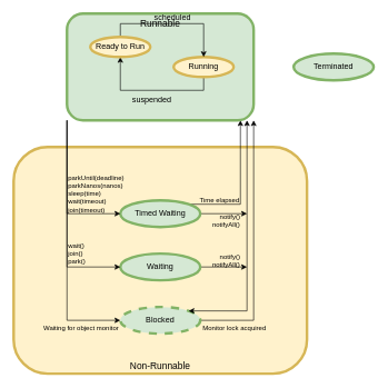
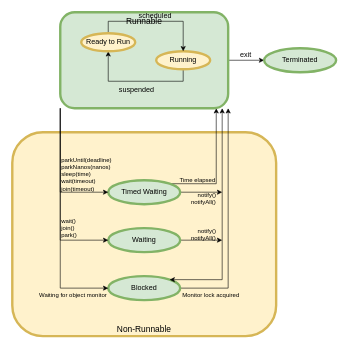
  <mxCell id="0" />
  <mxCell id="1" parent="0" />
  <mxCell id="2" value="Non-Runnable" style="rounded=1;whiteSpace=wrap;html=1;fillColor=#fff2cc;strokeColor=#d6b656;strokeWidth=4;align=center;verticalAlign=bottom;fontSize=14;" vertex="1" parent="1"><mxGeometry x="20" y="220" width="440" height="340" as="geometry" /></mxCell>
  <mxCell id="3" style="edgeStyle=orthogonalEdgeStyle;rounded=0;orthogonalLoop=1;jettySize=auto;html=1;exitX=1;exitY=0.5;exitDx=0;exitDy=0;labelBackgroundColor=none;fontSize=12;" edge="1" parent="1" source="4"><mxGeometry relative="1" as="geometry"><mxPoint x="370" y="400" as="targetPoint" /></mxGeometry></mxCell>
  <mxCell id="4" value="Waiting" style="ellipse;whiteSpace=wrap;html=1;fillColor=#d5e8d4;strokeColor=#82b366;strokeWidth=4;" vertex="1" parent="1"><mxGeometry x="180" y="380" width="120" height="40" as="geometry" /></mxCell>
  <mxCell id="5" style="edgeStyle=orthogonalEdgeStyle;rounded=0;orthogonalLoop=1;jettySize=auto;html=1;exitX=1;exitY=0;exitDx=0;exitDy=0;entryX=0.929;entryY=1;entryDx=0;entryDy=0;labelBackgroundColor=none;fontSize=12;entryPerimeter=0;" edge="1" parent="1" source="8" target="22"><mxGeometry relative="1" as="geometry"><Array as="points"><mxPoint x="360" y="306" /><mxPoint x="360" y="180" /></Array></mxGeometry></mxCell>
  <mxCell id="6" value="&lt;div style=&quot;font-size: 10px;&quot;&gt;Time elapsed&lt;/div&gt;" style="edgeLabel;html=1;align=right;verticalAlign=middle;resizable=0;points=[];fontSize=10;labelBackgroundColor=none;" vertex="1" connectable="0" parent="5"><mxGeometry x="-0.693" y="1" relative="1" as="geometry"><mxPoint x="46" y="-5" as="offset" /></mxGeometry></mxCell>
  <mxCell id="7" value="" style="edgeStyle=orthogonalEdgeStyle;rounded=0;orthogonalLoop=1;jettySize=auto;html=1;exitX=1;exitY=0.5;exitDx=0;exitDy=0;labelBackgroundColor=none;fontSize=10;startArrow=none;startFill=0;verticalAlign=top;" edge="1" parent="1" source="8"><mxGeometry relative="1" as="geometry"><mxPoint x="370" y="320" as="targetPoint" /></mxGeometry></mxCell>
  <mxCell id="8" value="Timed Waiting" style="ellipse;whiteSpace=wrap;html=1;fillColor=#d5e8d4;strokeColor=#82b366;strokeWidth=4;" vertex="1" parent="1"><mxGeometry x="180" y="300" width="120" height="40" as="geometry" /></mxCell>
  <mxCell id="9" style="edgeStyle=orthogonalEdgeStyle;rounded=0;orthogonalLoop=1;jettySize=auto;html=1;exitX=1;exitY=0.5;exitDx=0;exitDy=0;labelBackgroundColor=none;fontSize=12;entryX=1;entryY=1;entryDx=0;entryDy=0;" edge="1" parent="1" source="11" target="22"><mxGeometry relative="1" as="geometry"><mxPoint x="384" y="180" as="targetPoint" /><Array as="points"><mxPoint x="380" y="480" /></Array></mxGeometry></mxCell>
  <mxCell id="10" value="&lt;div style=&quot;font-size: 10px;&quot;&gt;Monitor lock acquired&lt;/div&gt;" style="edgeLabel;html=1;align=center;verticalAlign=top;resizable=0;points=[];fontSize=10;labelBackgroundColor=none;" vertex="1" connectable="0" parent="9"><mxGeometry x="-0.82" y="1" relative="1" as="geometry"><mxPoint x="16" y="1" as="offset" /></mxGeometry></mxCell>
- <mxCell id="11" value="Blocked" style="ellipse;whiteSpace=wrap;html=1;fillColor=#d5e8d4;strokeColor=#82b366;strokeWidth=4;dashed=1;" vertex="1" parent="1"><mxGeometry x="180" y="460" width="120" height="40" as="geometry" /></mxCell>
+ <mxCell id="11" value="Blocked" style="ellipse;whiteSpace=wrap;html=1;fillColor=#d5e8d4;strokeColor=#82b366;strokeWidth=4;" vertex="1" parent="1"><mxGeometry x="180" y="460" width="120" height="40" as="geometry" /></mxCell>
+ <mxCell id="12" style="edgeStyle=orthogonalEdgeStyle;rounded=0;orthogonalLoop=1;jettySize=auto;html=1;exitX=1;exitY=0.5;exitDx=0;exitDy=0;entryX=0;entryY=0.5;entryDx=0;entryDy=0;" edge="1" parent="1" source="22" target="23"><mxGeometry relative="1" as="geometry" /></mxCell>
+ <mxCell id="13" value="exit" style="edgeLabel;html=1;align=center;verticalAlign=bottom;resizable=0;points=[];fontSize=12;" vertex="1" connectable="0" parent="12"><mxGeometry x="-0.081" y="1" relative="1" as="geometry"><mxPoint as="offset" /></mxGeometry></mxCell>
  <mxCell id="14" style="edgeStyle=orthogonalEdgeStyle;rounded=0;orthogonalLoop=1;jettySize=auto;html=1;exitX=1;exitY=0;exitDx=0;exitDy=0;labelBackgroundColor=none;fontSize=12;startArrow=classic;startFill=1;" edge="1" parent="1" source="11"><mxGeometry relative="1" as="geometry"><mxPoint x="370" y="180" as="targetPoint" /><Array as="points"><mxPoint x="370" y="466" /><mxPoint x="370" y="180" /></Array></mxGeometry></mxCell>
  <mxCell id="15" value="&lt;div style=&quot;font-size: 10px;&quot;&gt;notify()&lt;/div&gt;&lt;div style=&quot;font-size: 10px;&quot;&gt;notifyAll()&lt;br style=&quot;font-size: 10px;&quot;&gt;&lt;/div&gt;" style="edgeLabel;html=1;align=right;verticalAlign=middle;resizable=0;points=[];fontSize=10;labelBackgroundColor=none;" vertex="1" connectable="0" parent="14"><mxGeometry x="-0.696" y="-2" relative="1" as="geometry"><mxPoint x="21" y="-78" as="offset" /></mxGeometry></mxCell>
  <mxCell id="16" style="edgeStyle=orthogonalEdgeStyle;rounded=0;orthogonalLoop=1;jettySize=auto;html=1;exitX=0;exitY=1;exitDx=0;exitDy=0;entryX=0;entryY=0.5;entryDx=0;entryDy=0;fontSize=12;" edge="1" parent="1" source="22" target="8"><mxGeometry relative="1" as="geometry" /></mxCell>
  <mxCell id="17" value="&lt;div style=&quot;font-size: 10px;&quot;&gt;parkUntil(deadline)&lt;/div&gt;&lt;div style=&quot;font-size: 10px;&quot;&gt;parkNanos(nanos)&lt;/div&gt;&lt;div style=&quot;font-size: 10px;&quot;&gt;sleep(time)&lt;/div&gt;&lt;div style=&quot;font-size: 10px;&quot;&gt;wait(timeout)&lt;/div&gt;&lt;div style=&quot;font-size: 10px;&quot;&gt;join(timeout)&lt;/div&gt;" style="edgeLabel;html=1;align=left;verticalAlign=middle;resizable=0;points=[];fontSize=10;labelBackgroundColor=none;" vertex="1" connectable="0" parent="16"><mxGeometry x="-0.687" y="1" relative="1" as="geometry"><mxPoint x="-1" y="76" as="offset" /></mxGeometry></mxCell>
  <mxCell id="18" style="edgeStyle=orthogonalEdgeStyle;rounded=0;orthogonalLoop=1;jettySize=auto;html=1;exitX=0;exitY=1;exitDx=0;exitDy=0;entryX=0;entryY=0.5;entryDx=0;entryDy=0;labelBackgroundColor=none;fontSize=12;" edge="1" parent="1" source="22" target="4"><mxGeometry relative="1" as="geometry" /></mxCell>
  <mxCell id="19" value="&lt;div style=&quot;font-size: 10px;&quot;&gt;wait()&lt;/div&gt;&lt;div style=&quot;font-size: 10px;&quot;&gt;join()&lt;/div&gt;&lt;div style=&quot;font-size: 10px;&quot;&gt;park()&lt;br style=&quot;font-size: 10px;&quot;&gt;&lt;/div&gt;" style="edgeLabel;html=1;align=left;verticalAlign=middle;resizable=0;points=[];fontSize=10;labelBackgroundColor=none;" vertex="1" connectable="0" parent="18"><mxGeometry x="0.178" y="1" relative="1" as="geometry"><mxPoint x="-1" y="23" as="offset" /></mxGeometry></mxCell>
  <mxCell id="20" style="edgeStyle=orthogonalEdgeStyle;rounded=0;orthogonalLoop=1;jettySize=auto;html=1;exitX=0;exitY=1;exitDx=0;exitDy=0;entryX=0;entryY=0.5;entryDx=0;entryDy=0;labelBackgroundColor=none;fontSize=12;" edge="1" parent="1" source="22" target="11"><mxGeometry relative="1" as="geometry" /></mxCell>
  <mxCell id="21" value="&lt;div style=&quot;font-size: 10px;&quot;&gt;Waiting for object monitor&lt;br style=&quot;font-size: 10px;&quot;&gt;&lt;/div&gt;" style="edgeLabel;html=1;align=center;verticalAlign=top;resizable=0;points=[];fontSize=10;labelBackgroundColor=none;" vertex="1" connectable="0" parent="20"><mxGeometry x="0.462" y="2" relative="1" as="geometry"><mxPoint x="18" y="22" as="offset" /></mxGeometry></mxCell>
  <mxCell id="22" value="Runnable" style="rounded=1;whiteSpace=wrap;html=1;fillColor=#d5e8d4;strokeColor=#82b366;strokeWidth=4;align=center;verticalAlign=top;fontSize=14;" vertex="1" parent="1"><mxGeometry x="100" y="20" width="280" height="160" as="geometry" /></mxCell>
  <mxCell id="23" value="Terminated" style="ellipse;whiteSpace=wrap;html=1;fillColor=#d5e8d4;strokeColor=#82b366;strokeWidth=4;" vertex="1" parent="1"><mxGeometry x="440" y="80" width="120" height="40" as="geometry" /></mxCell>
  <mxCell id="24" value="suspended" style="edgeStyle=orthogonalEdgeStyle;rounded=0;orthogonalLoop=1;jettySize=auto;html=1;exitX=0.5;exitY=1;exitDx=0;exitDy=0;entryX=0.5;entryY=1;entryDx=0;entryDy=0;fontSize=12;verticalAlign=top;labelBackgroundColor=none;" edge="1" parent="1" source="25" target="27"><mxGeometry relative="1" as="geometry" /></mxCell>
  <mxCell id="25" value="Running" style="ellipse;whiteSpace=wrap;html=1;fillColor=#fff2cc;strokeColor=#d6b656;strokeWidth=4;" vertex="1" parent="1"><mxGeometry x="260" y="85" width="90" height="30" as="geometry" /></mxCell>
  <mxCell id="26" value="scheduled" style="edgeStyle=orthogonalEdgeStyle;rounded=0;orthogonalLoop=1;jettySize=auto;html=1;exitX=0.5;exitY=0;exitDx=0;exitDy=0;entryX=0.5;entryY=0;entryDx=0;entryDy=0;fontSize=12;verticalAlign=bottom;labelBackgroundColor=none;" edge="1" parent="1" source="27" target="25"><mxGeometry relative="1" as="geometry" /></mxCell>
  <mxCell id="27" value="Ready to Run" style="ellipse;whiteSpace=wrap;html=1;fillColor=#fff2cc;strokeColor=#d6b656;strokeWidth=4;" vertex="1" parent="1"><mxGeometry x="135" y="55" width="90" height="30" as="geometry" /></mxCell>
  <mxCell id="28" value="&lt;div style=&quot;font-size: 10px;&quot;&gt;notify()&lt;/div&gt;&lt;div style=&quot;font-size: 10px;&quot;&gt;notifyAll()&lt;br style=&quot;font-size: 10px;&quot;&gt;&lt;/div&gt;" style="edgeLabel;html=1;align=right;verticalAlign=middle;resizable=0;points=[];fontSize=10;labelBackgroundColor=none;" vertex="1" connectable="0" parent="1"><mxGeometry x="360.004" y="330.003" as="geometry" /></mxCell>
